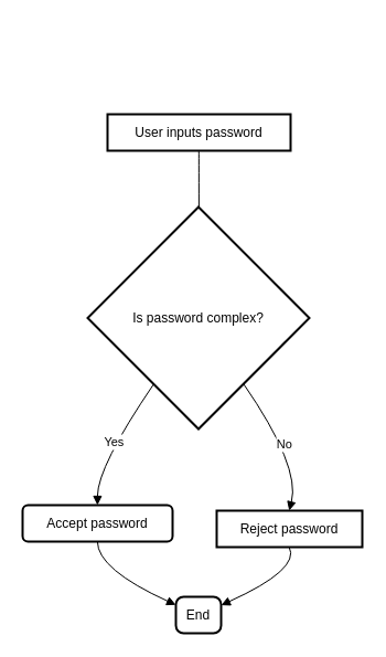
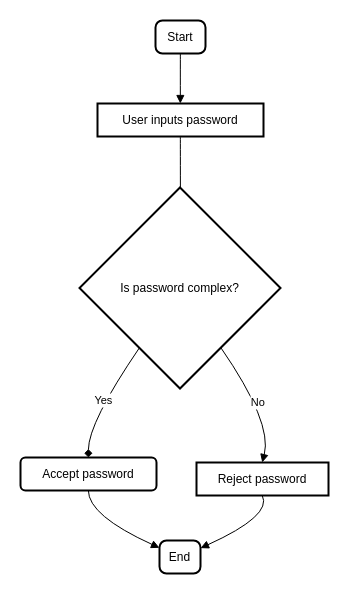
  <mxCell id="0" />
  <mxCell id="1" parent="0" />
+ <mxCell id="2" value="Start" style="rounded=1;absoluteArcSize=1;arcSize=14;whiteSpace=wrap;strokeWidth=2;" parent="1" vertex="1"><mxGeometry x="155" width="50" height="33" as="geometry" y="20" /></mxCell>
  <mxCell id="3" value="User inputs password" style="whiteSpace=wrap;strokeWidth=2;" parent="1" vertex="1"><mxGeometry x="97" y="103" width="166" height="33" as="geometry" /></mxCell>
  <mxCell id="4" value="Is password complex?" style="rhombus;strokeWidth=2;whiteSpace=wrap;" parent="1" vertex="1"><mxGeometry x="79" y="187" width="201" height="201" as="geometry" /></mxCell>
  <mxCell id="5" value="Reject password" style="whiteSpace=wrap;strokeWidth=2;" parent="1" vertex="1"><mxGeometry x="196" y="462" width="132" height="33" as="geometry" /></mxCell>
  <mxCell id="6" value="Accept password" style="whiteSpace=wrap;strokeWidth=2;rounded=1;" parent="1" vertex="1"><mxGeometry y="457" width="136" height="33" as="geometry" x="20" /></mxCell>
  <mxCell id="7" value="End" style="rounded=1;absoluteArcSize=1;arcSize=14;whiteSpace=wrap;strokeWidth=2;" parent="1" vertex="1"><mxGeometry x="159" y="540" width="41" height="33" as="geometry" /></mxCell>
+ <mxCell id="8" value="" style="curved=1;startArrow=none;endArrow=block;exitX=0.497;exitY=1.012;entryX=0.499;entryY=0.012;" parent="1" source="2" target="3" edge="1"><mxGeometry relative="1" as="geometry"><Array as="points" /></mxGeometry></mxCell>
  <mxCell id="9" value="" style="curved=1;startArrow=none;endArrow=none;exitX=0.499;exitY=1.024;entryX=0.502;entryY=-0.001;" parent="1" source="3" target="4" edge="1"><mxGeometry relative="1" as="geometry"><Array as="points" /></mxGeometry></mxCell>
  <mxCell id="10" value="No" style="curved=1;startArrow=none;endArrow=block;exitX=0.843;exitY=1.001;entryX=0.498;entryY=-0.011;" parent="1" source="4" target="5" edge="1"><mxGeometry relative="1" as="geometry"><Array as="points"><mxPoint x="272" y="422" /></Array></mxGeometry></mxCell>
- <mxCell id="11" value="Yes" style="curved=1;startArrow=none;endArrow=block;exitX=0.16;exitY=1.001;entryX=0.499;entryY=-0.011;" parent="1" source="4" target="6" edge="1"><mxGeometry relative="1" as="geometry"><Array as="points"><mxPoint x="88" y="422" /></Array></mxGeometry></mxCell>
+ <mxCell id="11" value="Yes" style="curved=1;startArrow=none;endArrow=diamond;exitX=0.16;exitY=1.001;entryX=0.499;entryY=-0.011;" parent="1" source="4" target="6" edge="1"><mxGeometry relative="1" as="geometry"><Array as="points"><mxPoint x="88" y="422" /></Array></mxGeometry></mxCell>
  <mxCell id="12" value="" style="curved=1;startArrow=none;endArrow=block;exitX=0.499;exitY=1.001;entryX=0.005;entryY=0.224;" parent="1" source="6" target="7" edge="1"><mxGeometry relative="1" as="geometry"><Array as="points"><mxPoint x="88" y="515" /></Array></mxGeometry></mxCell>
  <mxCell id="13" value="" style="curved=1;startArrow=none;endArrow=block;exitX=0.498;exitY=1.001;entryX=1.011;entryY=0.224;" parent="1" source="5" target="7" edge="1"><mxGeometry relative="1" as="geometry"><Array as="points"><mxPoint x="272" y="515" /></Array></mxGeometry></mxCell>
